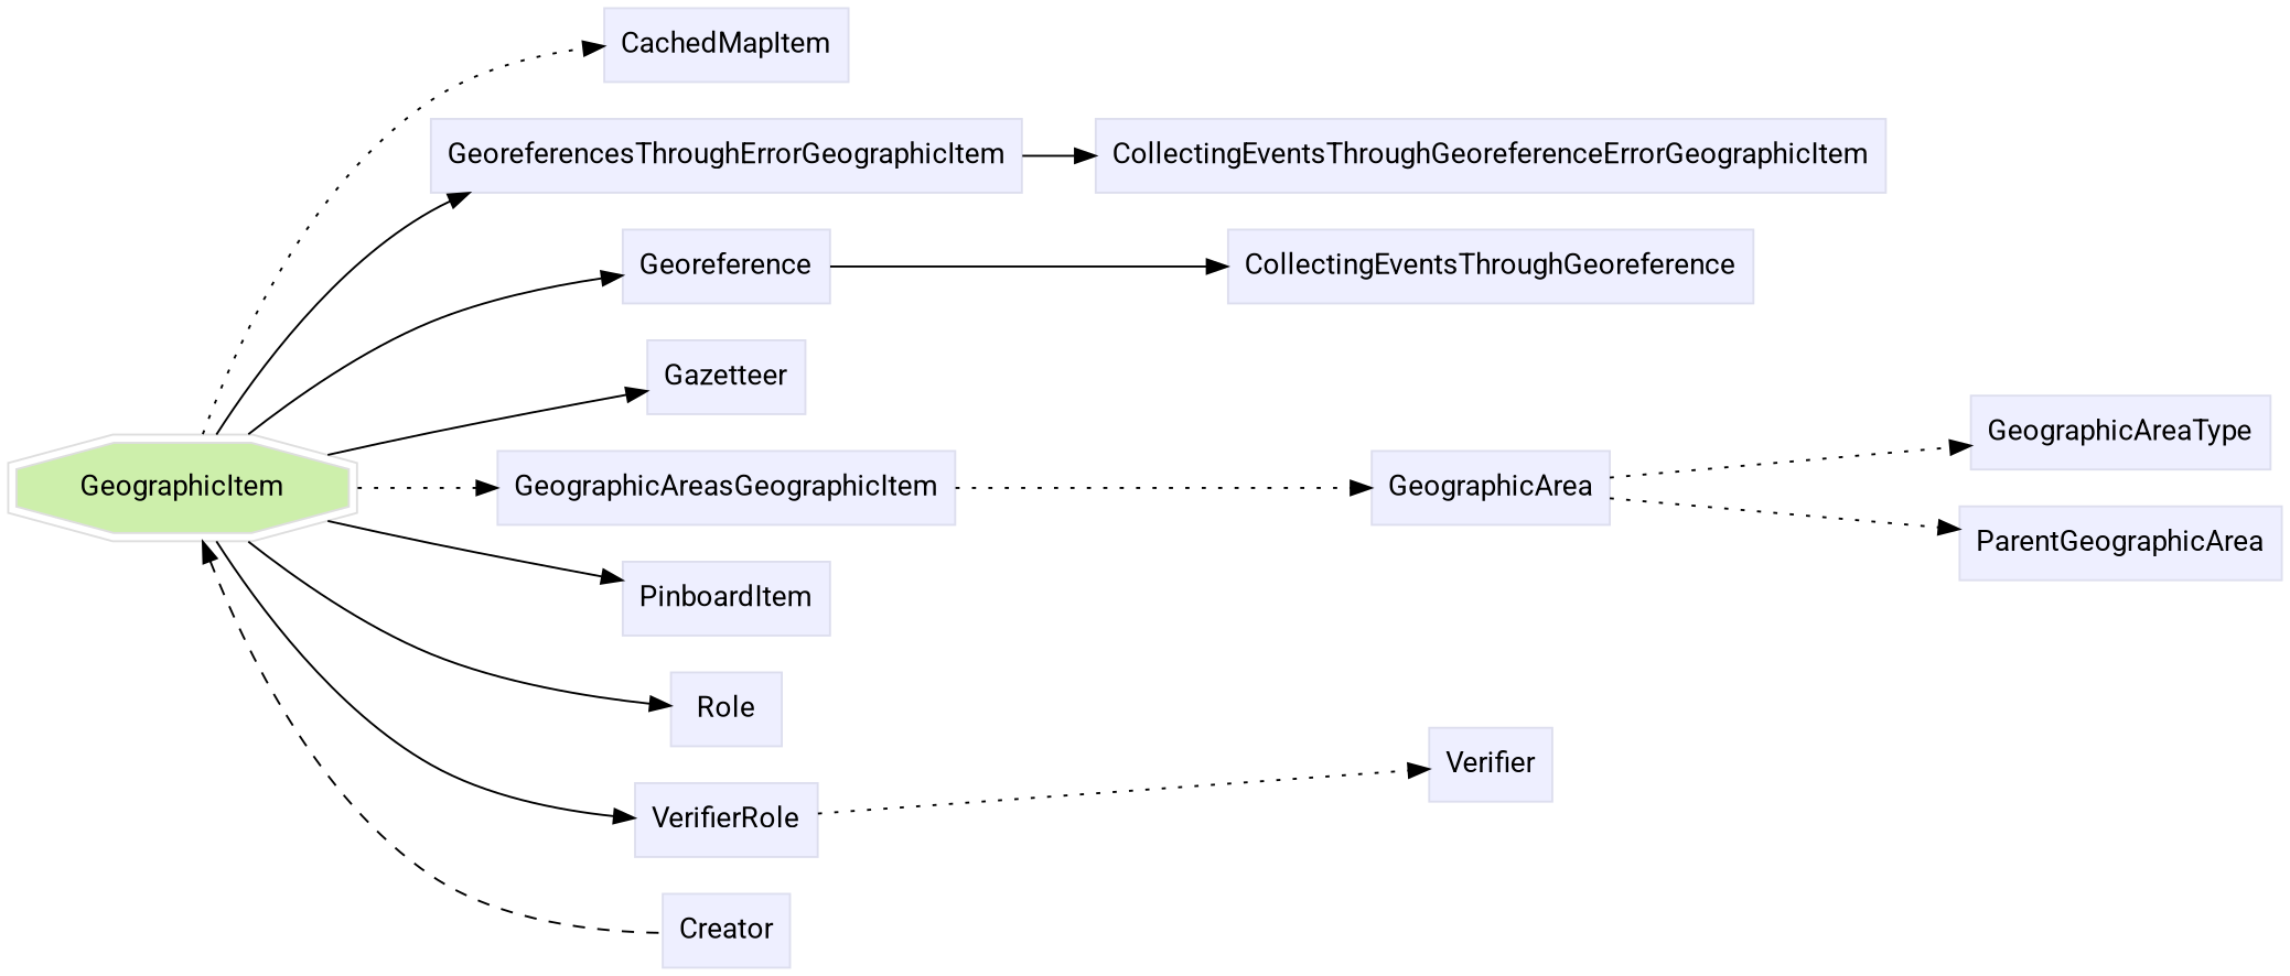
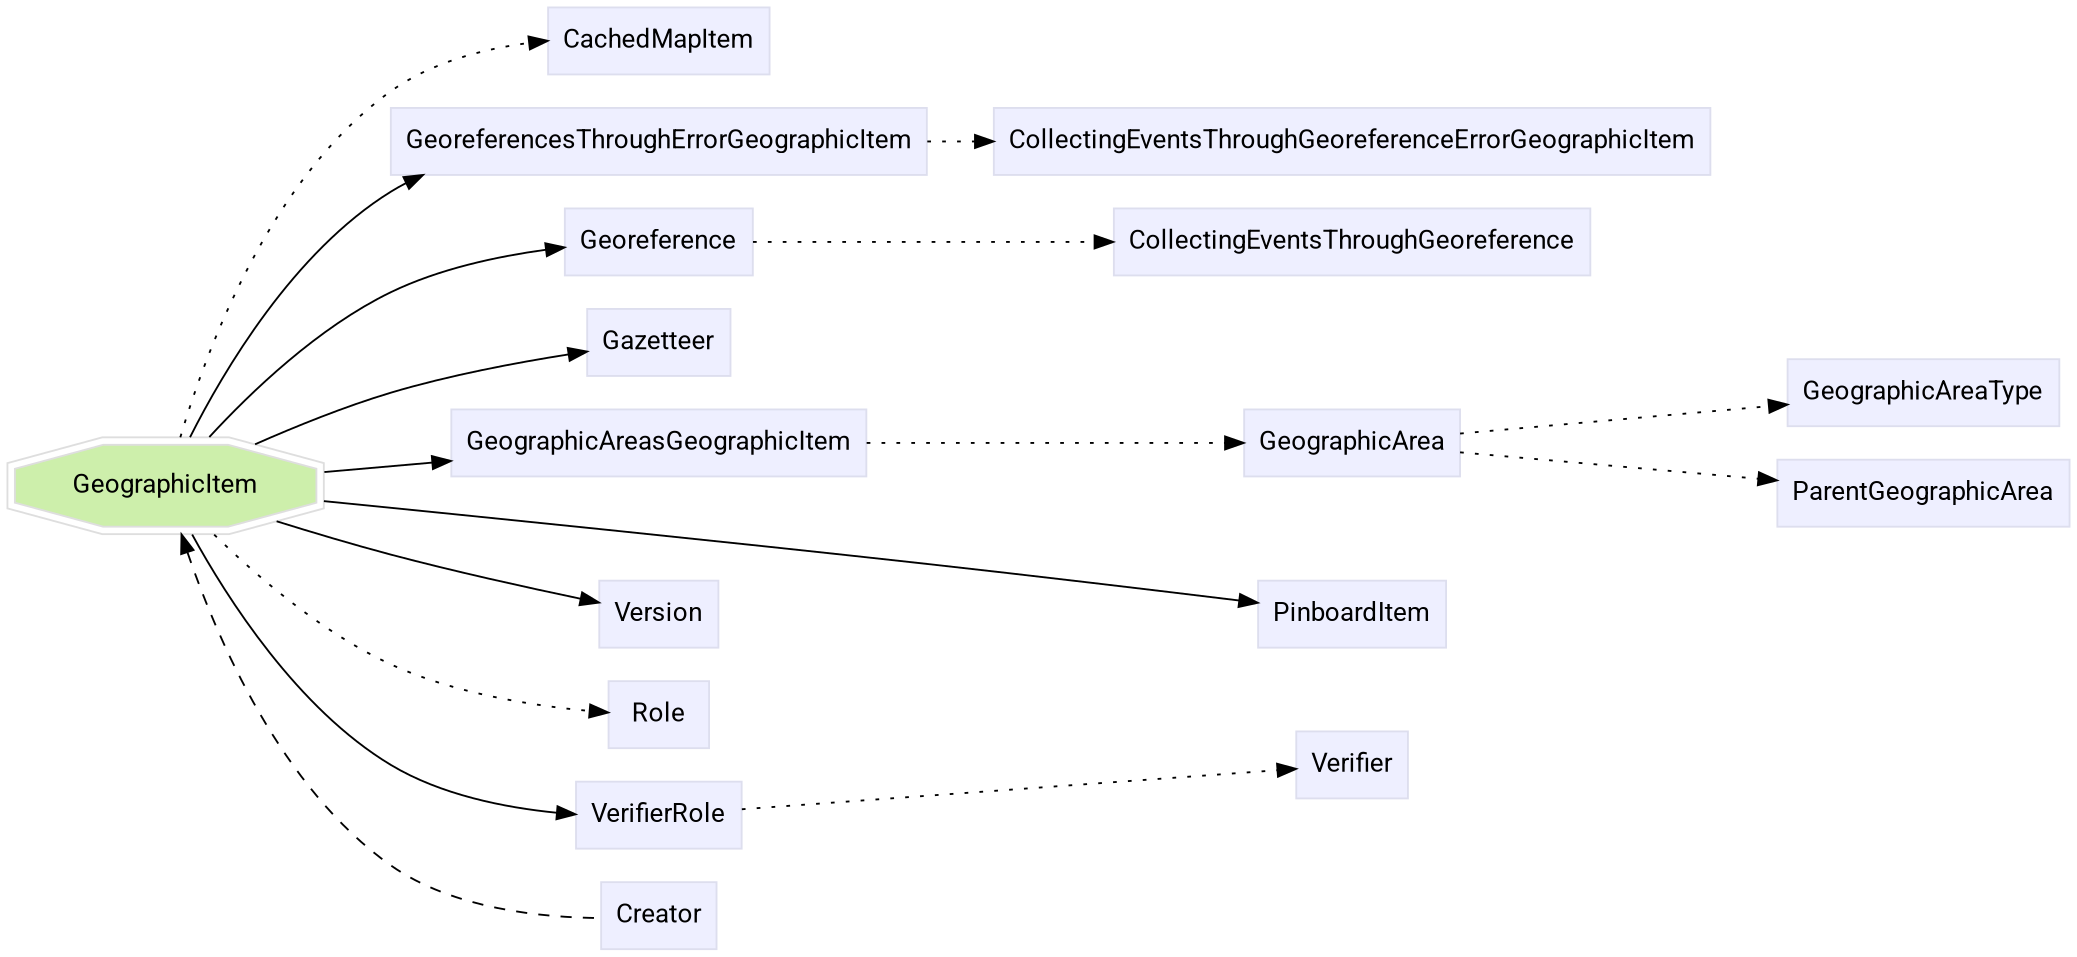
  digraph {
    fontname=Roboto
    rankdir=LR
    node [color="#dddeee" fillcolor="#eeefff" fontname=Roboto group=supporting shape=box style=filled]
    edge [fontname=Roboto]
    n1 [color="#dedede" fillcolor="#cdefab" group=target height=0.61111 label=GeographicItem shape=doubleoctagon width=2.2552]
    n2 [height=0.5 label=CachedMapItem width=1.4931]
    n3 [height=0.5 label=GeoreferencesThroughErrorGeographicItem width=3.5764]
    n4 [height=0.5 label=CollectingEventsThroughGeoreferenceErrorGeographicItem width=4.7951]
    n5 [height=0.5 label=Georeference width=1.2326]
    n6 [height=0.5 label=CollectingEventsThroughGeoreference width=3.1701]
    n7 [height=0.5 label=Gazetteer width=0.94097]
    n8 [height=0.5 label=GeographicArea width=1.4618]
    n9 [height=0.5 label=GeographicAreaType width=1.8472]
    n10 [height=0.5 label=GeographicAreasGeographicItem width=2.7639]
    n11 [height=0.5 label=ParentGeographicArea width=1.941]
    n12 [height=0.5 label=PinboardItem width=1.2535]
    n13 [height=0.5 label=Role width=0.75]
    n14 [height=0.5 label=VerifierRole width=1.1493]
    n15 [height=0.5 label=Verifier width=0.79514]
+   n16 [height=0.5 label=Version width=0.79514]
    n17 [height=0.5 label=Creator width=0.78472]
    subgraph sub_1 {
    }
    subgraph sub_2 {
      rank=min
    }
    subgraph sub_3 {
      n1
      n2
      n3
      n4
      n5
      n6
      n7
      n8
      n9
      n10
      n11
      n12
      n13
      n14
      n15
+     n16
      n17
    }
    n1 -> n2 [style=dotted]
    n1 -> n3
    n1 -> n5
    n1 -> n7
-   n1 -> n10 [style=dotted]
+   n1 -> n10
    n1 -> n12
-   n1 -> n13
+   n1 -> n13 [style=dotted]
    n1 -> n14
+   n1 -> n16
    n1 -> n17 [dir=back style=dashed]
-   n3 -> n4 [style=solid]
-   n5 -> n6 [style=solid]
+   n3 -> n4 [style=dotted]
+   n5 -> n6 [style=dotted]
    n8 -> n9 [style=dotted]
    n8 -> n11 [style=dotted]
    n10 -> n8 [style=dotted]
    n13 -> n15 [style=invis]
    n14 -> n15 [style=dotted]
+   n16 -> n12 [style=invis]
  }
